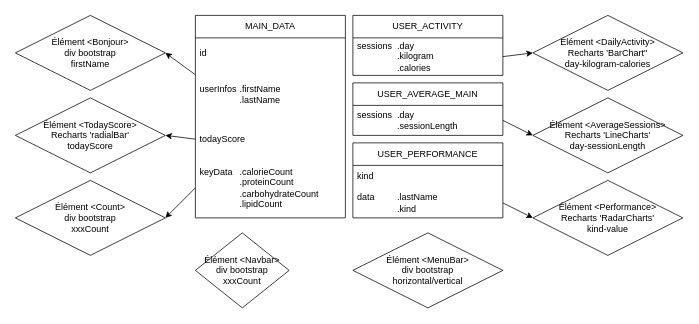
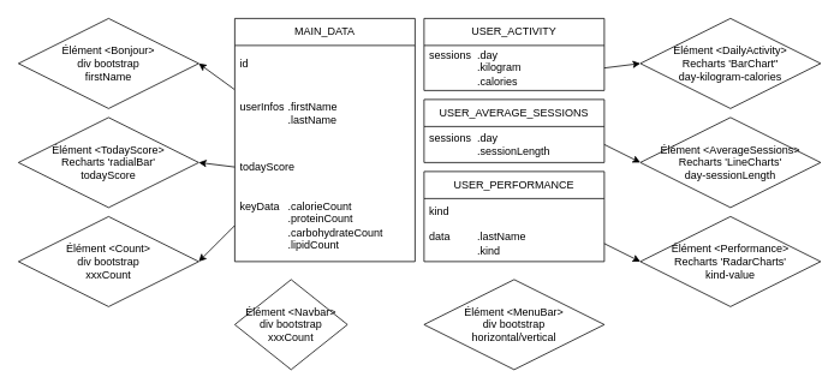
  <mxCell id="0" />
  <mxCell id="1" parent="0" />
- <mxCell id="2" value="USER_AVERAGE_MAIN" style="swimlane;fontStyle=0;childLayout=stackLayout;horizontal=1;startSize=30;horizontalStack=0;resizeParent=1;resizeParentMax=0;resizeLast=0;collapsible=1;marginBottom=0;whiteSpace=wrap;html=1;" vertex="1" parent="1"><mxGeometry x="470" y="110" width="200" height="70" as="geometry" /></mxCell>
+ <mxCell id="2" value="USER_AVERAGE_SESSIONS" style="swimlane;fontStyle=0;childLayout=stackLayout;horizontal=1;startSize=30;horizontalStack=0;resizeParent=1;resizeParentMax=0;resizeLast=0;collapsible=1;marginBottom=0;whiteSpace=wrap;html=1;" vertex="1" parent="1"><mxGeometry x="470" y="110" width="200" height="70" as="geometry" /></mxCell>
  <mxCell id="3" value="sessions&lt;span style=&quot;white-space: pre;&quot;&gt;&#09;&lt;/span&gt;.day&lt;br&gt;&lt;span style=&quot;white-space: pre;&quot;&gt;&#09;&lt;/span&gt;&lt;span style=&quot;white-space: pre;&quot;&gt;&#09;&lt;/span&gt;.sessionLength" style="text;strokeColor=none;fillColor=none;align=left;verticalAlign=middle;spacingLeft=4;spacingRight=4;overflow=hidden;points=[[0,0.5],[1,0.5]];portConstraint=eastwest;rotatable=0;whiteSpace=wrap;html=1;" vertex="1" parent="2"><mxGeometry y="30" width="200" height="40" as="geometry" /></mxCell>
  <mxCell id="4" value="USER_PERFORMANCE" style="swimlane;fontStyle=0;childLayout=stackLayout;horizontal=1;startSize=30;horizontalStack=0;resizeParent=1;resizeParentMax=0;resizeLast=0;collapsible=1;marginBottom=0;whiteSpace=wrap;html=1;" vertex="1" parent="1"><mxGeometry x="470" y="190" width="200" height="100" as="geometry"><mxRectangle x="360" y="300" width="170" height="30" as="alternateBounds" /></mxGeometry></mxCell>
  <mxCell id="5" value="kind" style="text;strokeColor=none;fillColor=none;align=left;verticalAlign=middle;spacingLeft=4;spacingRight=4;overflow=hidden;points=[[0,0.5],[1,0.5]];portConstraint=eastwest;rotatable=0;whiteSpace=wrap;html=1;" vertex="1" parent="4"><mxGeometry y="30" width="200" height="30" as="geometry" /></mxCell>
  <mxCell id="6" value="data&lt;span style=&quot;white-space: pre;&quot;&gt;&#09;&lt;/span&gt;&lt;span style=&quot;white-space: pre;&quot;&gt;&#09;&lt;/span&gt;.lastName&lt;br&gt;&lt;span style=&quot;white-space: pre;&quot;&gt;&#09;&lt;/span&gt;&lt;span style=&quot;white-space: pre;&quot;&gt;&#09;&lt;/span&gt;.kind" style="text;strokeColor=none;fillColor=none;align=left;verticalAlign=middle;spacingLeft=4;spacingRight=4;overflow=hidden;points=[[0,0.5],[1,0.5]];portConstraint=eastwest;rotatable=0;whiteSpace=wrap;html=1;" vertex="1" parent="4"><mxGeometry y="60" width="200" height="40" as="geometry" /></mxCell>
  <mxCell id="7" value="USER_ACTIVITY" style="swimlane;fontStyle=0;childLayout=stackLayout;horizontal=1;startSize=30;horizontalStack=0;resizeParent=1;resizeParentMax=0;resizeLast=0;collapsible=1;marginBottom=0;whiteSpace=wrap;html=1;" vertex="1" parent="1"><mxGeometry x="470" y="20" width="200" height="80" as="geometry" /></mxCell>
  <mxCell id="8" value="sessions&lt;span style=&quot;white-space: pre;&quot;&gt;&#09;&lt;/span&gt;.day&lt;br&gt;&lt;span style=&quot;white-space: pre;&quot;&gt;&#09;&lt;/span&gt;&lt;span style=&quot;white-space: pre;&quot;&gt;&#09;&lt;/span&gt;.kilogram&lt;br&gt;&lt;span style=&quot;white-space: pre;&quot;&gt;&#09;&lt;/span&gt;&lt;span style=&quot;white-space: pre;&quot;&gt;&#09;&lt;/span&gt;.calories&lt;br&gt;" style="text;strokeColor=none;fillColor=none;align=left;verticalAlign=middle;spacingLeft=4;spacingRight=4;overflow=hidden;points=[[0,0.5],[1,0.5]];portConstraint=eastwest;rotatable=0;whiteSpace=wrap;html=1;" vertex="1" parent="7"><mxGeometry y="30" width="200" height="50" as="geometry" /></mxCell>
  <mxCell id="9" value="MAIN_DATA" style="swimlane;fontStyle=0;childLayout=stackLayout;horizontal=1;startSize=30;horizontalStack=0;resizeParent=1;resizeParentMax=0;resizeLast=0;collapsible=1;marginBottom=0;whiteSpace=wrap;html=1;" vertex="1" parent="1"><mxGeometry x="260" y="20" width="200" height="270" as="geometry"><mxRectangle x="510" y="165" width="110" height="30" as="alternateBounds" /></mxGeometry></mxCell>
  <mxCell id="10" value="id" style="text;strokeColor=none;fillColor=none;align=left;verticalAlign=middle;spacingLeft=4;spacingRight=4;overflow=hidden;points=[[0,0.5],[1,0.5]];portConstraint=eastwest;rotatable=0;whiteSpace=wrap;html=1;" vertex="1" parent="9"><mxGeometry y="30" width="200" height="40" as="geometry" /></mxCell>
  <mxCell id="11" value="userInfos&lt;span style=&quot;white-space: pre;&quot;&gt;&#09;&lt;/span&gt;.firstName&lt;br&gt;&lt;span style=&quot;white-space: pre;&quot;&gt;&#09;&lt;/span&gt;&lt;span style=&quot;white-space: pre;&quot;&gt;&#09;&lt;/span&gt;.lastName&lt;br&gt;" style="text;strokeColor=none;fillColor=none;align=left;verticalAlign=middle;spacingLeft=4;spacingRight=4;overflow=hidden;points=[[0,0.5],[1,0.5]];portConstraint=eastwest;rotatable=0;whiteSpace=wrap;html=1;" vertex="1" parent="9"><mxGeometry y="70" width="200" height="70" as="geometry" /></mxCell>
  <mxCell id="12" value="todayScore&lt;br&gt;" style="text;strokeColor=none;fillColor=none;align=left;verticalAlign=middle;spacingLeft=4;spacingRight=4;overflow=hidden;points=[[0,0.5],[1,0.5]];portConstraint=eastwest;rotatable=0;whiteSpace=wrap;html=1;" vertex="1" parent="9"><mxGeometry y="140" width="200" height="50" as="geometry" /></mxCell>
  <mxCell id="13" value="keyData&lt;span style=&quot;white-space: pre;&quot;&gt;&#09;&lt;/span&gt;.calorieCount&lt;br&gt;&lt;span style=&quot;white-space: pre;&quot;&gt;&#09;&lt;/span&gt;&lt;span style=&quot;white-space: pre;&quot;&gt;&#09;&lt;/span&gt;.proteinCount&lt;br&gt;&lt;span style=&quot;white-space: pre;&quot;&gt;&#09;&lt;/span&gt;&lt;span style=&quot;white-space: pre;&quot;&gt;&#09;&lt;/span&gt;.carbohydrateCount&lt;br&gt;&lt;span style=&quot;white-space: pre;&quot;&gt;&#09;&lt;/span&gt;&lt;span style=&quot;white-space: pre;&quot;&gt;&#09;&lt;/span&gt;.lipidCount&lt;br&gt;" style="text;strokeColor=none;fillColor=none;align=left;verticalAlign=middle;spacingLeft=4;spacingRight=4;overflow=hidden;points=[[0,0.5],[1,0.5]];portConstraint=eastwest;rotatable=0;whiteSpace=wrap;html=1;" vertex="1" parent="9"><mxGeometry y="190" width="200" height="80" as="geometry" /></mxCell>
  <mxCell id="14" value="Élément &amp;lt;Bonjour&amp;gt;&lt;br&gt;div bootstrap&lt;br&gt;firstName" style="rhombus;whiteSpace=wrap;html=1;" vertex="1" parent="1"><mxGeometry y="20" width="200" height="100" as="geometry" x="20" /></mxCell>
  <mxCell id="15" style="edgeStyle=none;html=1;entryX=1;entryY=0.5;entryDx=0;entryDy=0;exitX=-0.003;exitY=0.124;exitDx=0;exitDy=0;exitPerimeter=0;" edge="1" parent="1" source="11" target="14"><mxGeometry relative="1" as="geometry"><mxPoint x="260" y="100" as="sourcePoint" /></mxGeometry></mxCell>
  <mxCell id="16" value="Élément &amp;lt;TodayScore&amp;gt;&lt;br&gt;Recharts 'radialBar'&lt;br&gt;todayScore" style="rhombus;whiteSpace=wrap;html=1;" vertex="1" parent="1"><mxGeometry y="130" width="200" height="100" as="geometry" x="20" /></mxCell>
  <mxCell id="17" style="edgeStyle=none;html=1;entryX=1;entryY=0.5;entryDx=0;entryDy=0;exitX=0;exitY=0.5;exitDx=0;exitDy=0;" edge="1" parent="1" source="12" target="16"><mxGeometry relative="1" as="geometry" /></mxCell>
  <mxCell id="18" value="Élément &amp;lt;Count&amp;gt;&lt;br&gt;div bootstrap&lt;br&gt;xxxCount" style="rhombus;whiteSpace=wrap;html=1;" vertex="1" parent="1"><mxGeometry y="240" width="200" height="100" as="geometry" x="20" /></mxCell>
  <mxCell id="19" value="Élément &amp;lt;DailyActivity&amp;gt;&lt;br&gt;Recharts 'BarChart&quot;&lt;br&gt;day-kilogram-calories" style="rhombus;whiteSpace=wrap;html=1;" vertex="1" parent="1"><mxGeometry x="710" y="20" width="200" height="100" as="geometry" /></mxCell>
  <mxCell id="20" style="edgeStyle=none;html=1;entryX=0;entryY=0.5;entryDx=0;entryDy=0;exitX=1;exitY=0.5;exitDx=0;exitDy=0;" edge="1" parent="1" source="8" target="19"><mxGeometry relative="1" as="geometry"><mxPoint x="669" y="60" as="sourcePoint" /></mxGeometry></mxCell>
  <mxCell id="21" value="Élément &amp;lt;AverageSessions&amp;gt;&lt;br&gt;Recharts 'LineCharts'&lt;br&gt;day-sessionLength" style="rhombus;whiteSpace=wrap;html=1;" vertex="1" parent="1"><mxGeometry x="710" y="130" width="200" height="100" as="geometry" /></mxCell>
  <mxCell id="22" style="edgeStyle=none;html=1;entryX=0;entryY=0.5;entryDx=0;entryDy=0;exitX=1;exitY=0.5;exitDx=0;exitDy=0;" edge="1" parent="1" source="3" target="21"><mxGeometry relative="1" as="geometry"><mxPoint x="670" y="145" as="sourcePoint" /></mxGeometry></mxCell>
  <mxCell id="23" value="Élément &amp;lt;Performance&amp;gt;&lt;br&gt;Recharts 'RadarCharts'&lt;br&gt;kind-value" style="rhombus;whiteSpace=wrap;html=1;" vertex="1" parent="1"><mxGeometry x="710" y="240" width="200" height="100" as="geometry" /></mxCell>
  <mxCell id="24" style="edgeStyle=none;html=1;exitX=0;exitY=0.5;exitDx=0;exitDy=0;entryX=1;entryY=0.5;entryDx=0;entryDy=0;" edge="1" parent="1" source="13" target="18"><mxGeometry relative="1" as="geometry" /></mxCell>
  <mxCell id="25" style="edgeStyle=none;html=1;exitX=1;exitY=0.5;exitDx=0;exitDy=0;entryX=0;entryY=0.5;entryDx=0;entryDy=0;" edge="1" parent="1" source="6" target="23"><mxGeometry relative="1" as="geometry" /></mxCell>
  <mxCell id="26" value="Élément &amp;lt;Navbar&amp;gt;&lt;br&gt;div bootstrap&lt;br&gt;xxxCount" style="rhombus;whiteSpace=wrap;html=1;" vertex="1" parent="1"><mxGeometry x="260" y="310" width="125" height="100" as="geometry" /></mxCell>
  <mxCell id="27" value="Élément &amp;lt;MenuBar&amp;gt;&lt;br&gt;div bootstrap&lt;br&gt;horizontal/vertical" style="rhombus;whiteSpace=wrap;html=1;" vertex="1" parent="1"><mxGeometry x="470" y="310" width="200" height="100" as="geometry" /></mxCell>
